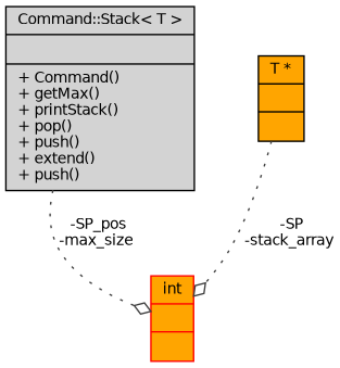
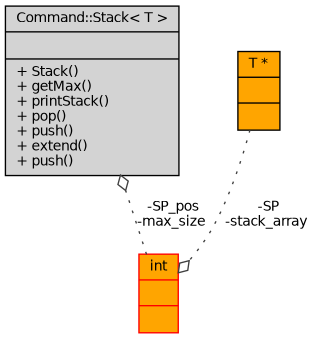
  digraph {
    node [color=black fillcolor=orange fontname=Helvetica fontsize=10 shape=record style=filled]
    edge [arrowhead=odiamond color=grey25 fontname=Helvetica fontsize=10 labelfontname=Helvetica labelfontsize=10 style=dotted]
-   n1 [fillcolor=lightgrey fontcolor=black height=0.2 label="{Command::Stack\< T \>\n||+ Command()\l+ getMax()\l+ printStack()\l+ pop()\l+ push()\l+ extend()\l+ push()\l}" width=0.4]
+   n1 [fillcolor=lightgrey fontcolor=black height=0.2 label="{Command::Stack\< T \>\n||+ Stack()\l+ getMax()\l+ printStack()\l+ pop()\l+ push()\l+ extend()\l+ push()\l}" width=0.4]
    n2 [color=red height=0.2 label="{int\n||}" width=0.4]
    n3 [height=0.2 label="{T *\n||}" width=0.4]
-   n1 -> n2 [label=" -SP_pos\n-max_size"]
+   n2 -> n1 [label=" -SP_pos\n-max_size"]
    n3 -> n2 [label=" -SP\n-stack_array"]
  }
